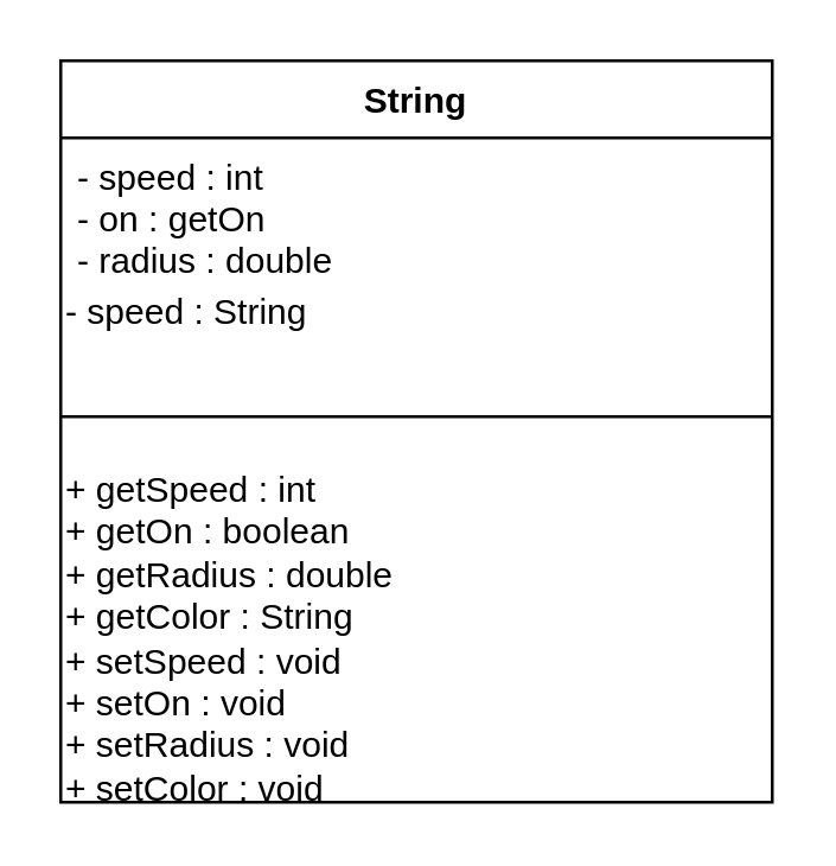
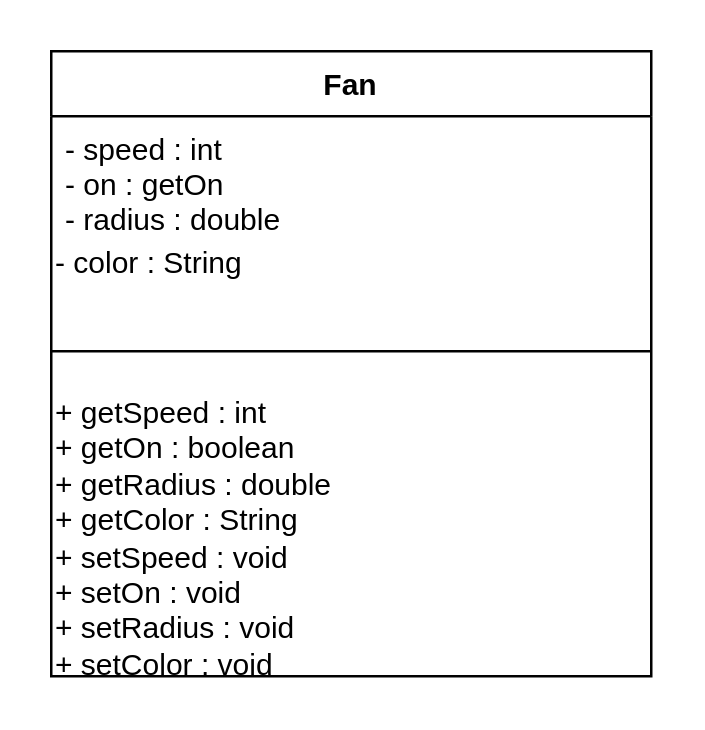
  <mxCell id="0" />
  <mxCell id="1" parent="0" />
- <mxCell id="2" value="String" style="swimlane;fontStyle=1;align=center;verticalAlign=top;childLayout=stackLayout;horizontal=1;startSize=26;horizontalStack=0;resizeParent=1;resizeParentMax=0;resizeLast=0;collapsible=1;marginBottom=0;" vertex="1" parent="1"><mxGeometry x="20" y="20" width="240" height="250" as="geometry" /></mxCell>
+ <mxCell id="2" value="Fan" style="swimlane;fontStyle=1;align=center;verticalAlign=top;childLayout=stackLayout;horizontal=1;startSize=26;horizontalStack=0;resizeParent=1;resizeParentMax=0;resizeLast=0;collapsible=1;marginBottom=0;" vertex="1" parent="1"><mxGeometry x="20" y="20" width="240" height="250" as="geometry" /></mxCell>
  <mxCell id="3" value="- speed : int&#10;- on : getOn&#10;- radius : double&#10;" style="text;strokeColor=none;fillColor=none;align=left;verticalAlign=top;spacingLeft=4;spacingRight=4;overflow=hidden;rotatable=0;points=[[0,0.5],[1,0.5]];portConstraint=eastwest;" vertex="1" parent="2"><mxGeometry y="26" width="240" height="44" as="geometry" /></mxCell>
- <mxCell id="4" value="- speed : String" style="text;strokeColor=none;align=left;fillColor=none;html=1;verticalAlign=middle;whiteSpace=wrap;rounded=0;" vertex="1" parent="2"><mxGeometry y="70" width="240" height="30" as="geometry" /></mxCell>
+ <mxCell id="4" value="- color : String" style="text;strokeColor=none;align=left;fillColor=none;html=1;verticalAlign=middle;whiteSpace=wrap;rounded=0;" vertex="1" parent="2"><mxGeometry y="70" width="240" height="30" as="geometry" /></mxCell>
  <mxCell id="5" value="" style="line;strokeWidth=1;fillColor=none;align=left;verticalAlign=middle;spacingTop=-1;spacingLeft=3;spacingRight=3;rotatable=0;labelPosition=right;points=[];portConstraint=eastwest;strokeColor=inherit;" vertex="1" parent="2"><mxGeometry y="100" width="240" height="40" as="geometry" /></mxCell>
  <mxCell id="6" value="+ getSpeed : int&lt;br&gt;+ getOn : boolean&lt;br&gt;+ getRadius : double&lt;br&gt;+ getColor : String&lt;br&gt;+ setSpeed : void&amp;nbsp;&lt;br&gt;+ setOn : void&lt;br&gt;+ setRadius : void&lt;br&gt;+ setColor : void&amp;nbsp;" style="text;strokeColor=none;align=left;fillColor=none;html=1;verticalAlign=middle;whiteSpace=wrap;rounded=0;" vertex="1" parent="2"><mxGeometry y="140" width="240" height="110" as="geometry" /></mxCell>
